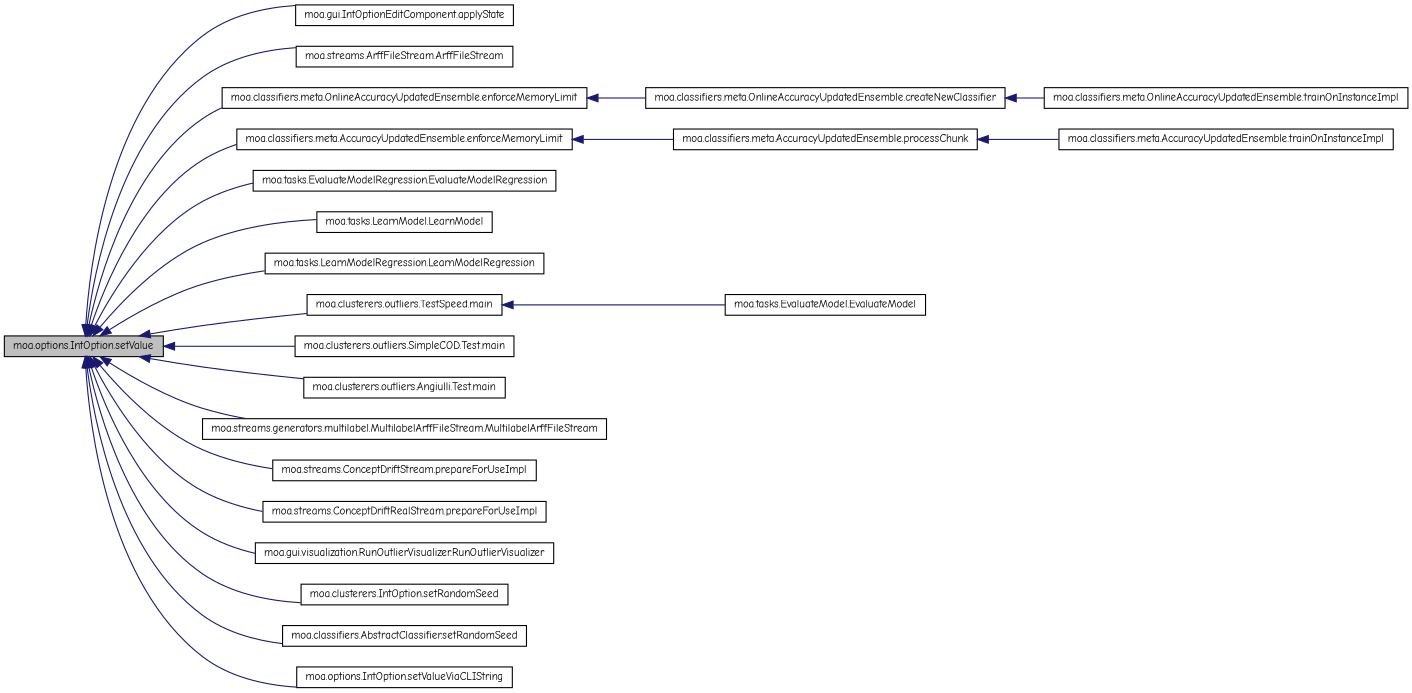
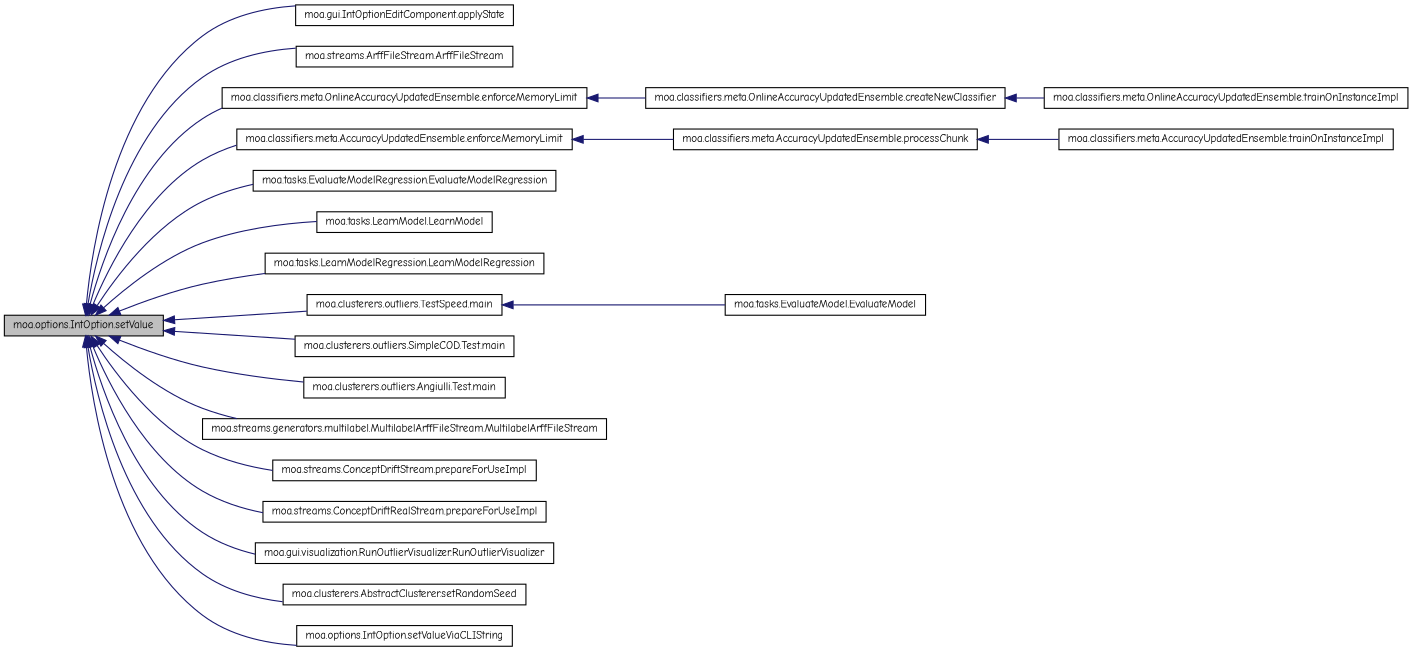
  digraph {
    fontname="Comic Neue"
    rankdir=LR
    node [color=black fillcolor=white fontname="Comic Neue" fontsize=10 shape=record style=filled]
    edge [color=midnightblue dir=back fontname="Comic Neue" fontsize=10 labelfontname=Helvetica labelfontsize=10 style=solid]
    n1 [fillcolor=grey75 fontcolor=black height=0.2 label="moa.options.IntOption.setValue" width=0.4]
    n2 [height=0.2 label="moa.gui.IntOptionEditComponent.applyState" width=0.4]
    n3 [height=0.2 label="moa.streams.ArffFileStream.ArffFileStream" width=0.4]
    n4 [height=0.2 label="moa.classifiers.meta.OnlineAccuracyUpdatedEnsemble.enforceMemoryLimit" width=0.4]
    n5 [height=0.2 label="moa.classifiers.meta.AccuracyUpdatedEnsemble.enforceMemoryLimit" width=0.4]
    n6 [height=0.2 label="moa.tasks.EvaluateModelRegression.EvaluateModelRegression" width=0.4]
    n7 [height=0.2 label="moa.tasks.LearnModel.LearnModel" width=0.4]
    n8 [height=0.2 label="moa.tasks.LearnModelRegression.LearnModelRegression" width=0.4]
    n9 [height=0.2 label="moa.clusterers.outliers.TestSpeed.main" width=0.4]
    n10 [height=0.2 label="moa.clusterers.outliers.SimpleCOD.Test.main" width=0.4]
    n11 [height=0.2 label="moa.clusterers.outliers.Angiulli.Test.main" width=0.4]
    n12 [height=0.2 label="moa.streams.generators.multilabel.MultilabelArffFileStream.MultilabelArffFileStream" width=0.4]
    n13 [height=0.2 label="moa.streams.ConceptDriftStream.prepareForUseImpl" width=0.4]
    n14 [height=0.2 label="moa.streams.ConceptDriftRealStream.prepareForUseImpl" width=0.4]
    n15 [height=0.2 label="moa.gui.visualization.RunOutlierVisualizer.RunOutlierVisualizer" width=0.4]
-   n16 [height=0.2 label="moa.clusterers.IntOption.setRandomSeed" width=0.4]
-   n17 [height=0.2 label="moa.classifiers.AbstractClassifier.setRandomSeed" width=0.4]
+   n16 [height=0.2 label="moa.clusterers.AbstractClusterer.setRandomSeed" width=0.4]
    n18 [height=0.2 label="moa.options.IntOption.setValueViaCLIString" width=0.4]
    n19 [height=0.2 label="moa.classifiers.meta.OnlineAccuracyUpdatedEnsemble.createNewClassifier" width=0.4]
    n20 [height=0.2 label="moa.classifiers.meta.AccuracyUpdatedEnsemble.processChunk" width=0.4]
    n21 [height=0.2 label="moa.tasks.EvaluateModel.EvaluateModel" width=0.4]
    n22 [height=0.2 label="moa.classifiers.meta.OnlineAccuracyUpdatedEnsemble.trainOnInstanceImpl" width=0.4]
    n23 [height=0.2 label="moa.classifiers.meta.AccuracyUpdatedEnsemble.trainOnInstanceImpl" width=0.4]
    n1 -> n2
    n1 -> n3
    n1 -> n4
    n1 -> n5
    n1 -> n6
    n1 -> n7
    n1 -> n8
    n1 -> n9
    n1 -> n10
    n1 -> n11
    n1 -> n12
    n1 -> n13
    n1 -> n14
    n1 -> n15
    n1 -> n16
-   n1 -> n17
    n1 -> n18
    n4 -> n19
    n5 -> n20
    n9 -> n21
    n19 -> n22
    n20 -> n23
  }
